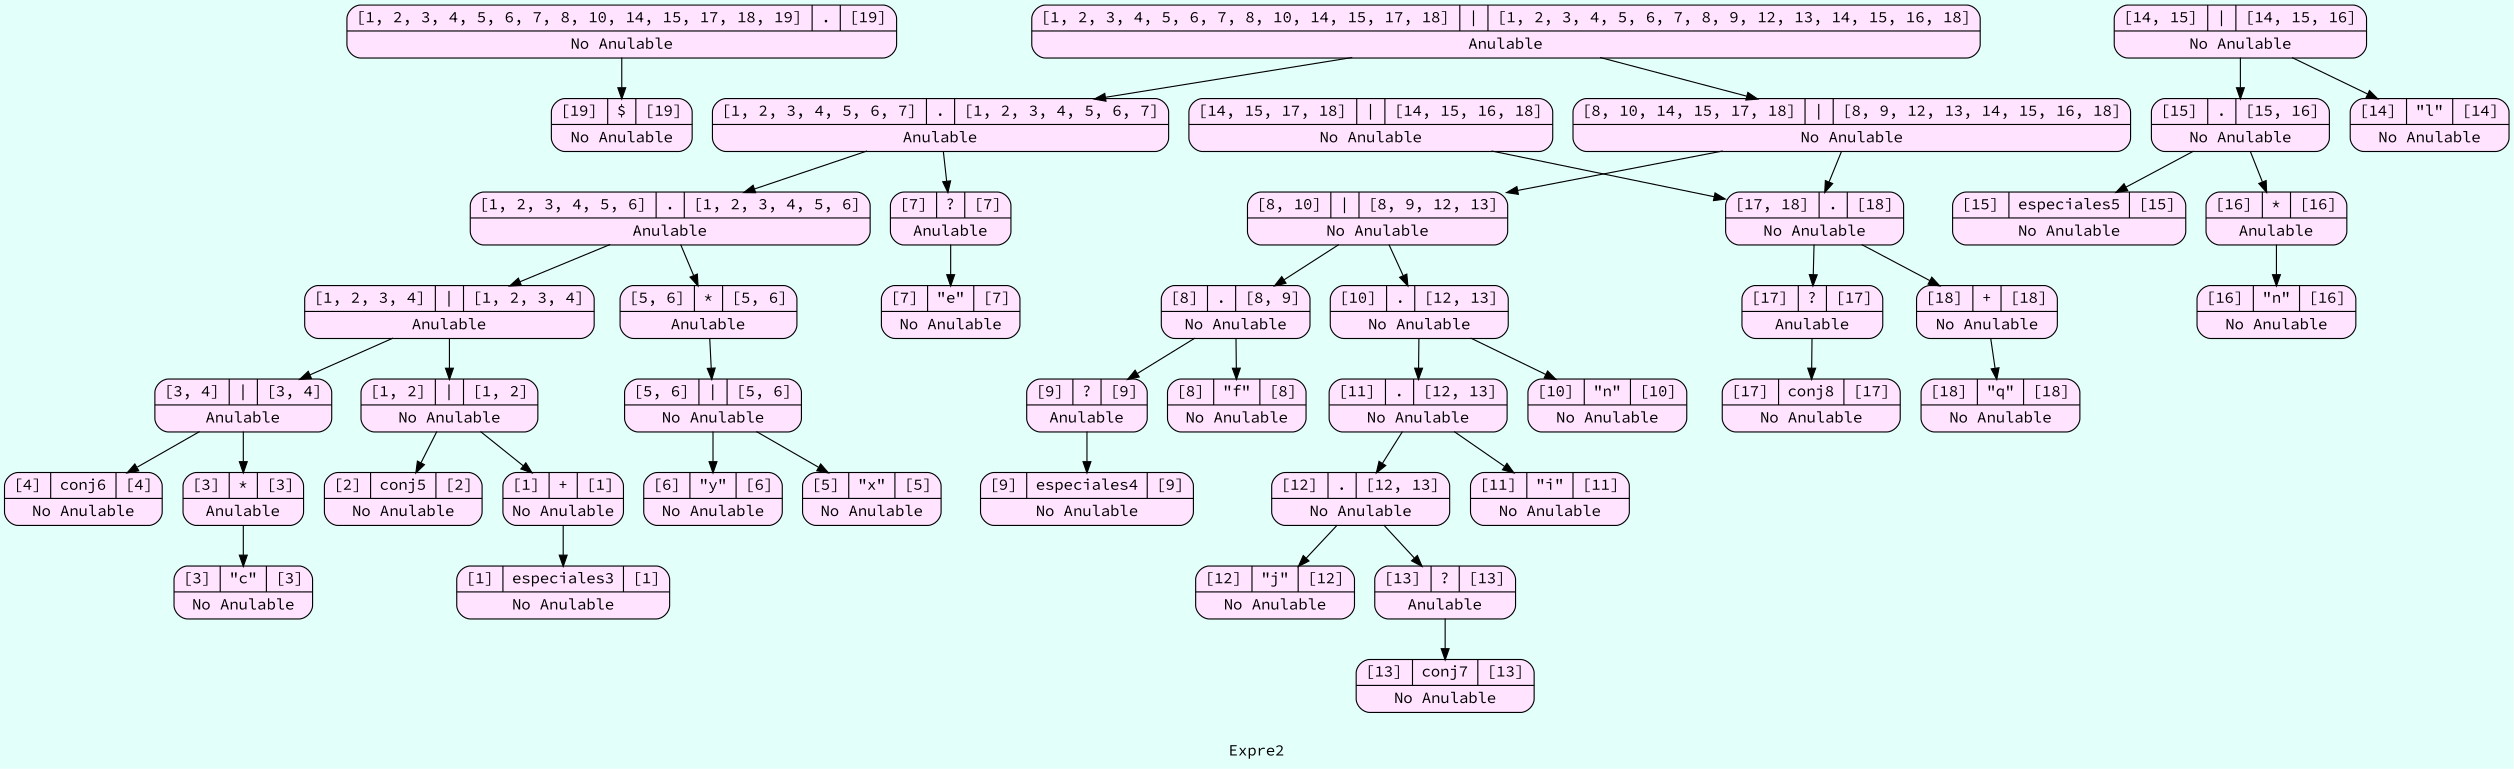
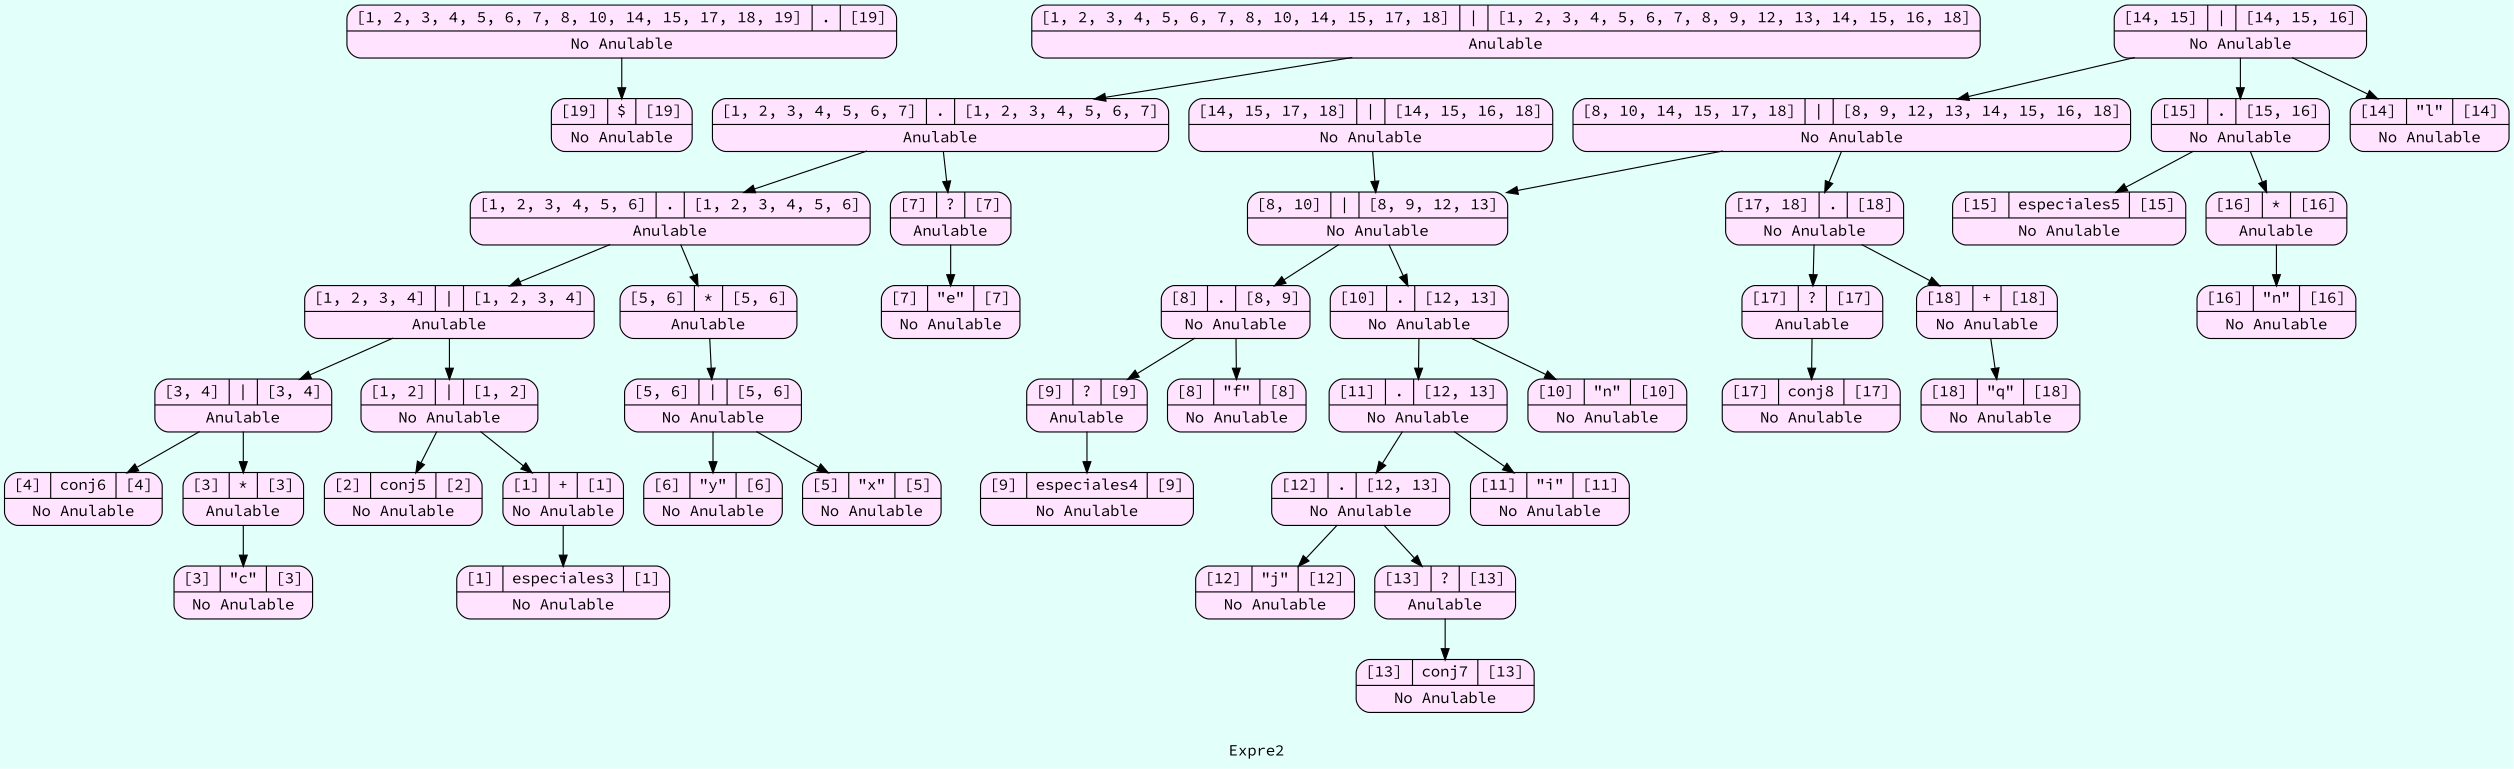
  digraph {
    bgcolor="#E3FFFA"
    fontname="Source Code Pro"
    label=Expre2
    node [fillcolor="#FFE3FF" fontname="Source Code Pro" shape=Mrecord style=filled]
    edge [fontname="Source Code Pro"]
    n1 [label="{{[1, 2, 3, 4, 5, 6, 7, 8, 10, 14, 15, 17, 18, 19]|<here>.|[19]}|No Anulable}"]
    n2 [label="{{[19]|<here>$|[19]}|No Anulable}"]
    n3 [label="{{[1, 2, 3, 4, 5, 6, 7, 8, 10, 14, 15, 17, 18]|<here>\||[1, 2, 3, 4, 5, 6, 7, 8, 9, 12, 13, 14, 15, 16, 18]}|Anulable}"]
    n4 [label="{{[1, 2, 3, 4, 5, 6, 7]|<here>.|[1, 2, 3, 4, 5, 6, 7]}|Anulable}"]
    n5 [label="{{[8, 10, 14, 15, 17, 18]|<here>\||[8, 9, 12, 13, 14, 15, 16, 18]}|No Anulable}"]
    n6 [label="{{[1, 2, 3, 4, 5, 6]|<here>.|[1, 2, 3, 4, 5, 6]}|Anulable}"]
    n7 [label="{{[7]|<here>?|[7]}|Anulable}"]
    n8 [label="{{[8, 10]|<here>\||[8, 9, 12, 13]}|No Anulable}"]
    n9 [label="{{[17, 18]|<here>.|[18]}|No Anulable}"]
    n10 [label="{{[1, 2, 3, 4]|<here>\||[1, 2, 3, 4]}|Anulable}"]
    n11 [label="{{[5, 6]|<here>*|[5, 6]}|Anulable}"]
    n12 [label="{{[7]|<here>\"e\"|[7]}|No Anulable}"]
    n13 [label="{{[1, 2]|<here>\||[1, 2]}|No Anulable}"]
    n14 [label="{{[3, 4]|<here>\||[3, 4]}|Anulable}"]
    n15 [label="{{[5, 6]|<here>\||[5, 6]}|No Anulable}"]
    n16 [label="{{[1]|<here>+|[1]}|No Anulable}"]
    n17 [label="{{[2]|<here>conj5|[2]}|No Anulable}"]
    n18 [label="{{[3]|<here>*|[3]}|Anulable}"]
    n19 [label="{{[4]|<here>conj6|[4]}|No Anulable}"]
    n20 [label="{{[1]|<here>especiales3|[1]}|No Anulable}"]
    n21 [label="{{[3]|<here>\"c\"|[3]}|No Anulable}"]
    n22 [label="{{[5]|<here>\"x\"|[5]}|No Anulable}"]
    n23 [label="{{[6]|<here>\"y\"|[6]}|No Anulable}"]
    n24 [label="{{[8]|<here>.|[8, 9]}|No Anulable}"]
    n25 [label="{{[10]|<here>.|[12, 13]}|No Anulable}"]
    n26 [label="{{[14, 15, 17, 18]|<here>\||[14, 15, 16, 18]}|No Anulable}"]
    n27 [label="{{[8]|<here>\"f\"|[8]}|No Anulable}"]
    n28 [label="{{[9]|<here>?|[9]}|Anulable}"]
    n29 [label="{{[10]|<here>\"n\"|[10]}|No Anulable}"]
    n30 [label="{{[11]|<here>.|[12, 13]}|No Anulable}"]
    n31 [label="{{[9]|<here>especiales4|[9]}|No Anulable}"]
    n32 [label="{{[11]|<here>\"i\"|[11]}|No Anulable}"]
    n33 [label="{{[12]|<here>.|[12, 13]}|No Anulable}"]
    n34 [label="{{[12]|<here>\"j\"|[12]}|No Anulable}"]
    n35 [label="{{[13]|<here>?|[13]}|Anulable}"]
    n36 [label="{{[13]|<here>conj7|[13]}|No Anulable}"]
    n37 [label="{{[14, 15]|<here>\||[14, 15, 16]}|No Anulable}"]
    n38 [label="{{[14]|<here>\"l\"|[14]}|No Anulable}"]
    n39 [label="{{[15]|<here>.|[15, 16]}|No Anulable}"]
    n40 [label="{{[17]|<here>?|[17]}|Anulable}"]
    n41 [label="{{[18]|<here>+|[18]}|No Anulable}"]
    n42 [label="{{[15]|<here>especiales5|[15]}|No Anulable}"]
    n43 [label="{{[16]|<here>*|[16]}|Anulable}"]
    n44 [label="{{[16]|<here>\"n\"|[16]}|No Anulable}"]
    n45 [label="{{[17]|<here>conj8|[17]}|No Anulable}"]
    n46 [label="{{[18]|<here>\"q\"|[18]}|No Anulable}"]
    n1 -> n2
    n3 -> n4
-   n3 -> n5
+   n37 -> n5
    n4 -> n6
    n4 -> n7
    n5 -> n8
    n5 -> n9
    n6 -> n10
    n6 -> n11
    n7 -> n12
    n8 -> n24
    n8 -> n25
    n9 -> n40
    n9 -> n41
    n10 -> n13
    n10 -> n14
    n11 -> n15
    n13 -> n16
    n13 -> n17
    n14 -> n18
    n14 -> n19
    n15 -> n22
    n15 -> n23
    n16 -> n20
    n18 -> n21
    n24 -> n27
    n24 -> n28
    n25 -> n29
    n25 -> n30
-   n26 -> n9
+   n26 -> n8
    n28 -> n31
    n30 -> n32
    n30 -> n33
    n33 -> n34
    n33 -> n35
    n35 -> n36
    n37 -> n38
    n37 -> n39
    n39 -> n42
    n39 -> n43
    n40 -> n45
    n41 -> n46
    n43 -> n44
  }
